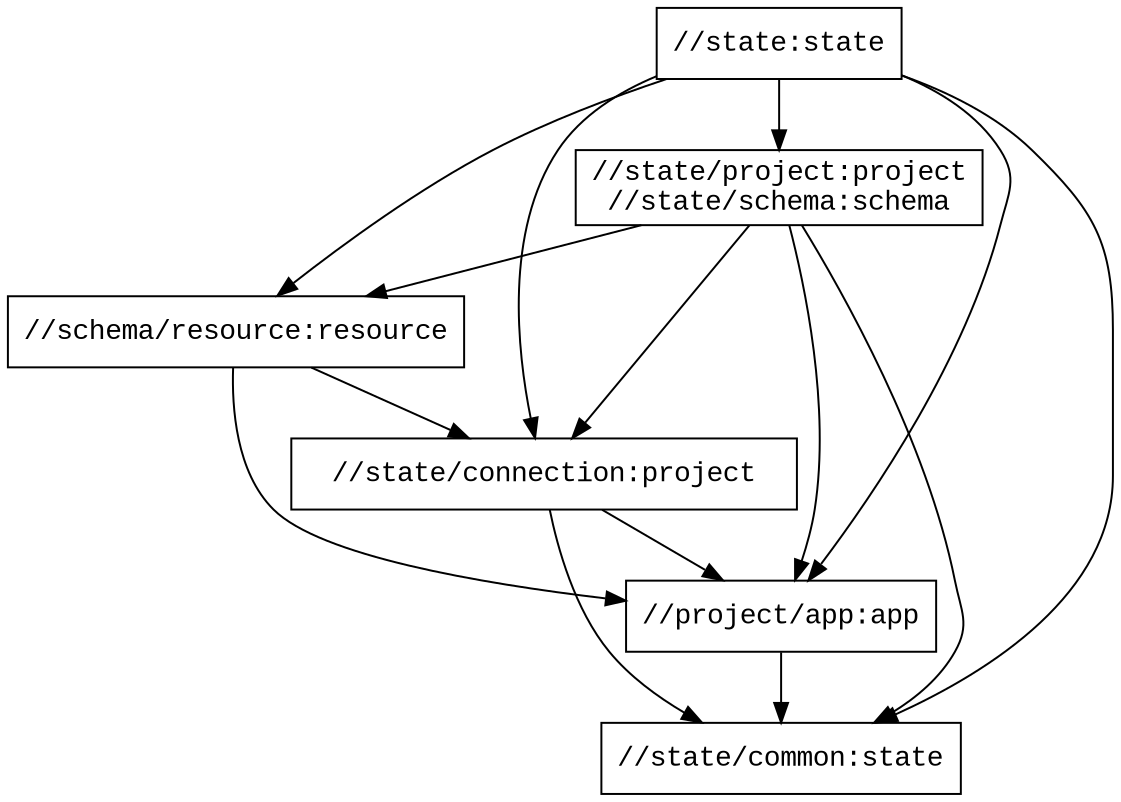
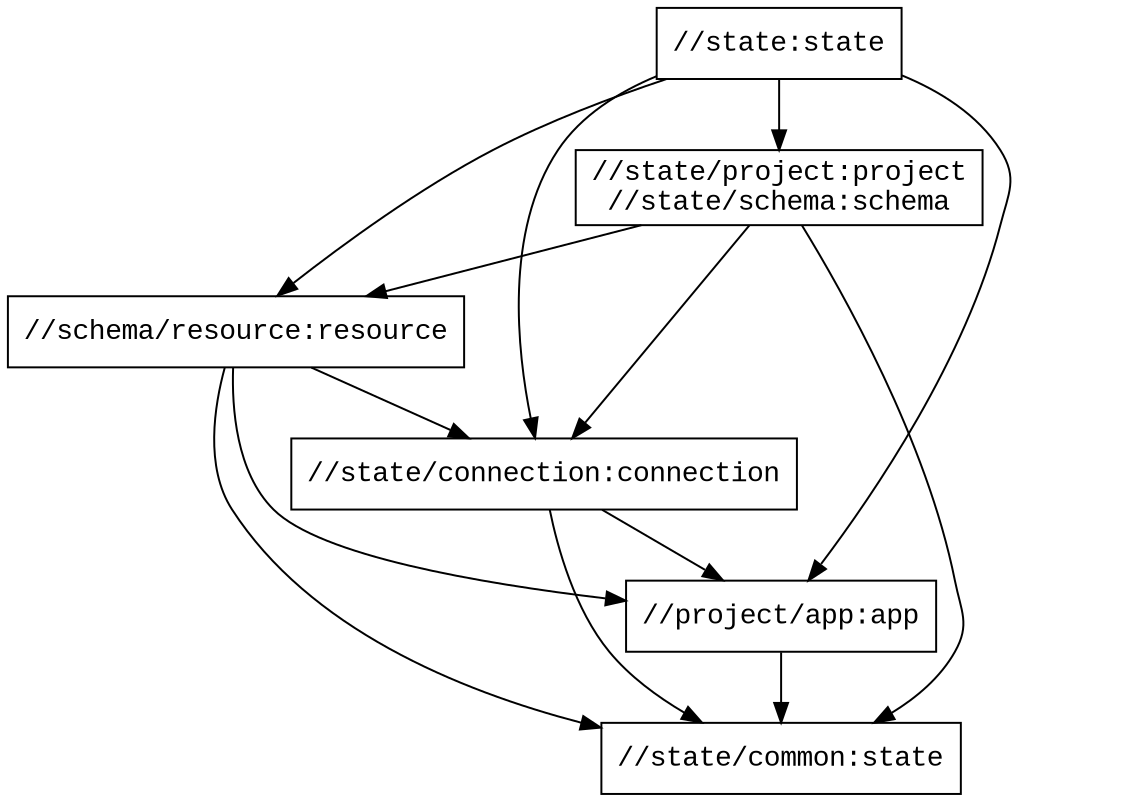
  digraph {
    fontname="Liberation Mono"
    node [fontname="Liberation Mono" shape=box]
    edge [fontname="Liberation Mono"]
    n1 [label="//project/app:app"]
    "//state:state"
    n3 [label="//state/common:state"]
-   "//state/connection:connection" [label="//state/connection:project"]
+   "//state/connection:connection"
    "//state/project:project\n//state/schema:schema"
    n6 [label="//schema/resource:resource"]
    n1 -> n3
    "//state:state" -> n1
-   "//state:state" -> n3
+   n6 -> n3
    "//state:state" -> "//state/connection:connection"
    "//state:state" -> "//state/project:project\n//state/schema:schema"
    "//state:state" -> n6
    "//state/connection:connection" -> n1
    "//state/connection:connection" -> n3
-   "//state/project:project\n//state/schema:schema" -> n1
    "//state/project:project\n//state/schema:schema" -> n3
    "//state/project:project\n//state/schema:schema" -> "//state/connection:connection"
    "//state/project:project\n//state/schema:schema" -> n6
    n6 -> n1
    n6 -> "//state/connection:connection"
  }
